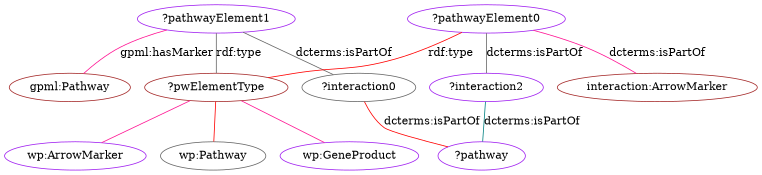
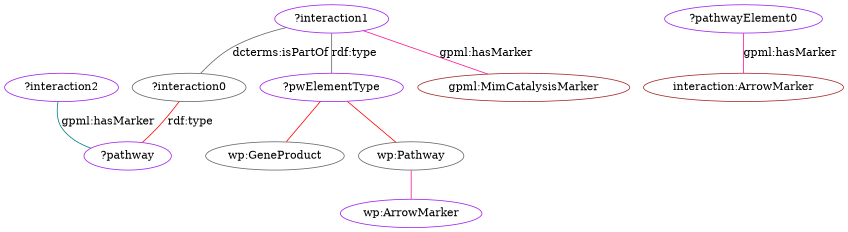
  graph {
    node [color=purple]
    edge [color=deeppink]
    n1 [color=gray40 label="?interaction0"]
    n2 [label="?pathway"]
    n3 [label="?interaction2"]
-   n4 [label="?pathwayElement1"]
-   n5 [color=brown label="?pwElementType"]
-   n6 [color=brown label="gpml:Pathway"]
-   n7 [label="wp:GeneProduct"]
+   n4 [label="?interaction1"]
+   n5 [label="?pwElementType"]
+   n6 [color=brown label="gpml:MimCatalysisMarker"]
+   n7 [color=gray40 label="wp:GeneProduct"]
    n8 [label="wp:ArrowMarker"]
    n9 [color=gray40 label="wp:Pathway"]
    n10 [label="?pathwayElement0"]
    n11 [color=brown label="interaction:ArrowMarker"]
-   n1 -- n2 [color=red label="dcterms:isPartOf"]
-   n3 -- n2 [color=teal label="dcterms:isPartOf"]
+   n1 -- n2 [color=red label="rdf:type"]
+   n3 -- n2 [color=teal label="gpml:hasMarker"]
    n4 -- n1 [color=gray40 label="dcterms:isPartOf"]
    n4 -- n5 [color=gray40 label="rdf:type"]
    n4 -- n6 [label="gpml:hasMarker"]
-   n5 -- n7
-   n5 -- n8
+   n5 -- n7 [color=red]
+   n9 -- n8
    n5 -- n9 [color=red]
-   n10 -- n3 [color=gray40 label="dcterms:isPartOf"]
-   n10 -- n5 [color=red label="rdf:type"]
-   n10 -- n11 [label="dcterms:isPartOf"]
+   n10 -- n11 [label="gpml:hasMarker"]
  }
